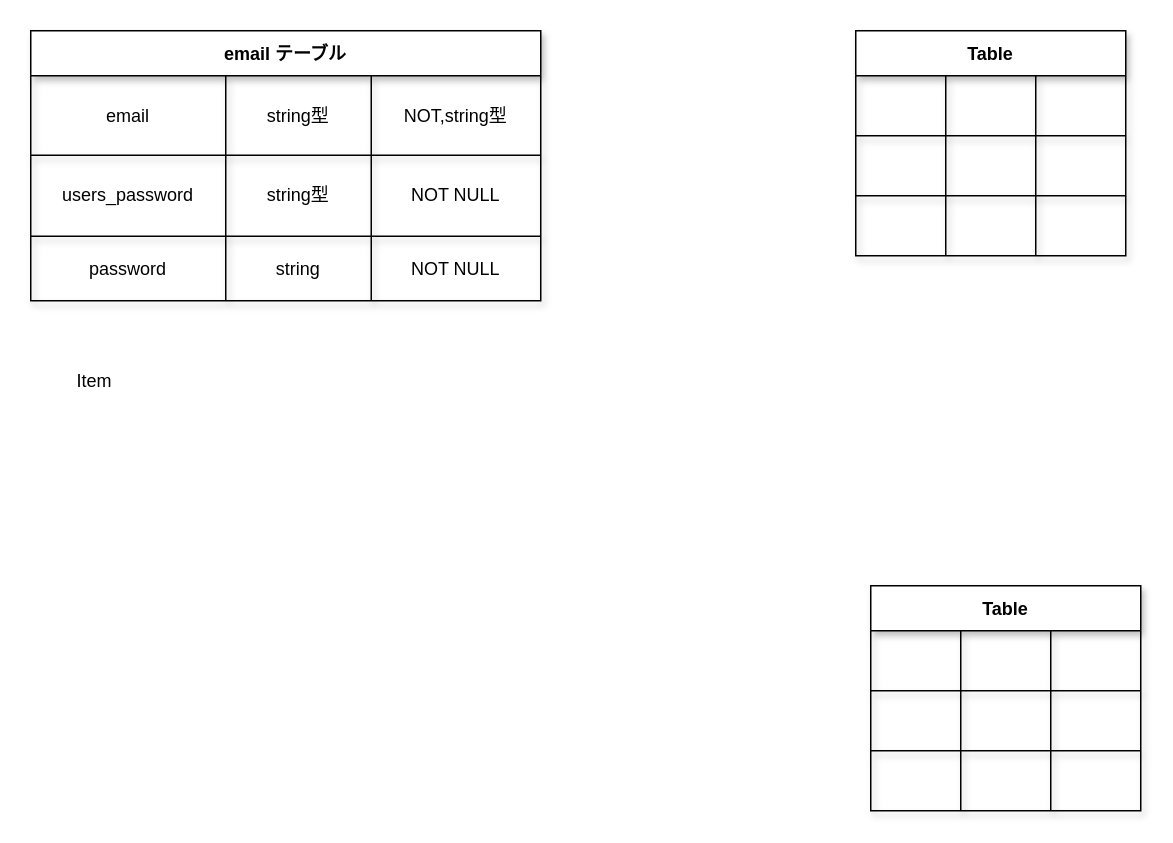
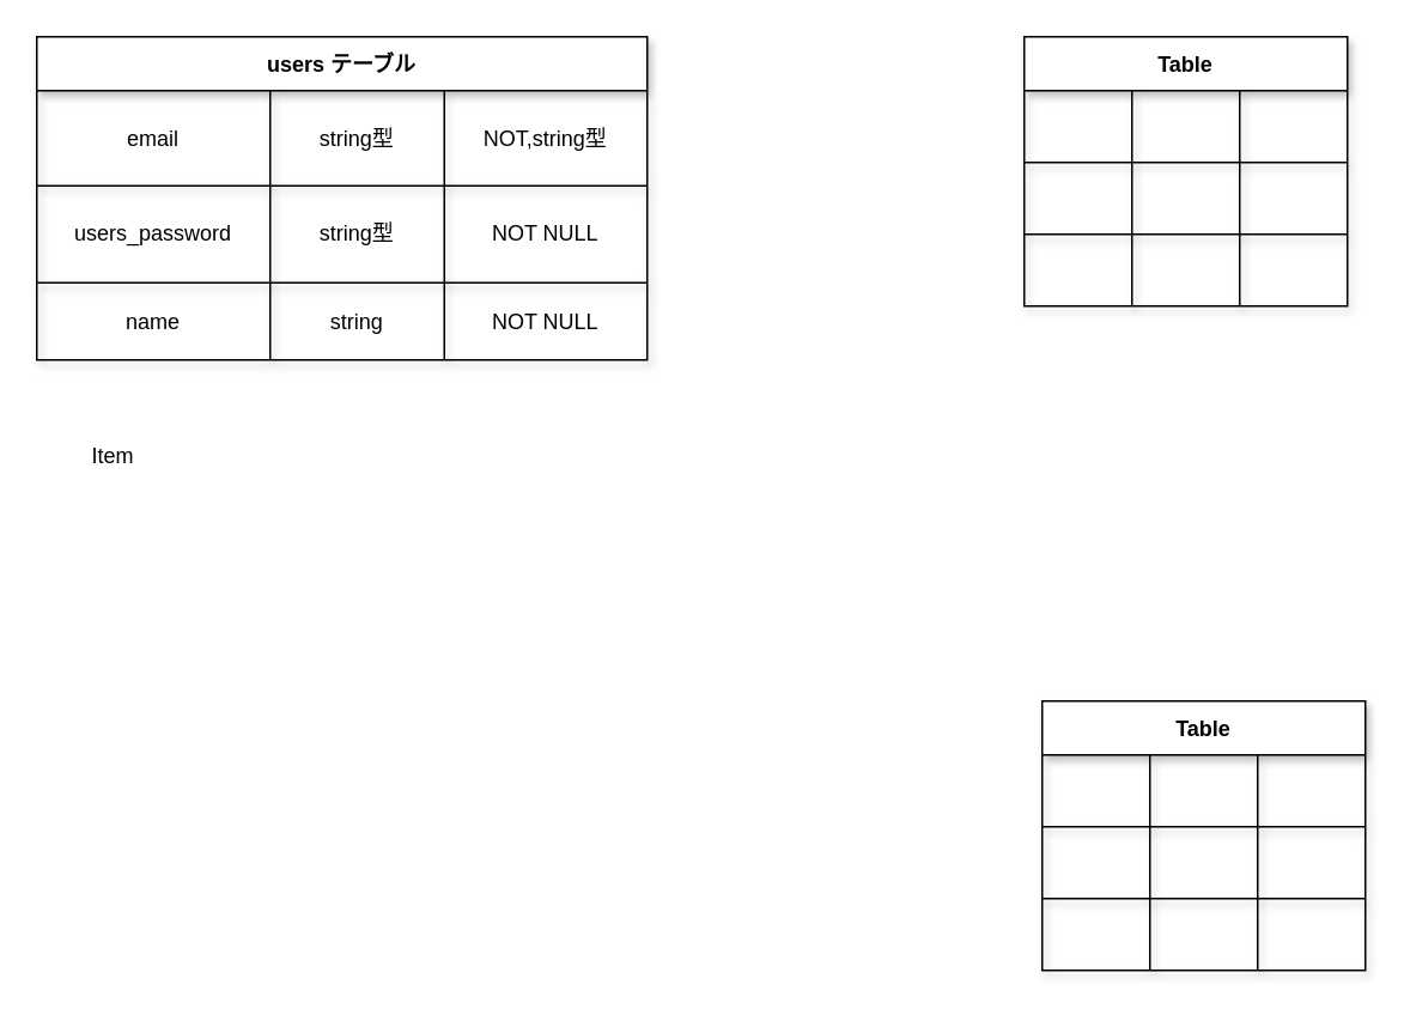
  <mxCell id="0" />
  <mxCell id="1" parent="0" />
- <mxCell id="2" value="email テーブル" style="shape=table;startSize=30;container=1;collapsible=0;childLayout=tableLayout;fontStyle=1;align=center;shadow=1;strokeColor=default;" vertex="1" parent="1"><mxGeometry x="20" y="20" width="340" height="180" as="geometry" /></mxCell>
+ <mxCell id="2" value="users テーブル" style="shape=table;startSize=30;container=1;collapsible=0;childLayout=tableLayout;fontStyle=1;align=center;shadow=1;strokeColor=default;" vertex="1" parent="1"><mxGeometry x="20" y="20" width="340" height="180" as="geometry" /></mxCell>
  <mxCell id="3" value="" style="shape=tableRow;horizontal=0;startSize=0;swimlaneHead=0;swimlaneBody=0;top=0;left=0;bottom=0;right=0;collapsible=0;dropTarget=0;fillColor=none;points=[[0,0.5],[1,0.5]];portConstraint=eastwest;shadow=1;strokeColor=default;" vertex="1" parent="2"><mxGeometry y="30" width="340" height="53" as="geometry" /></mxCell>
  <mxCell id="4" value="email" style="shape=partialRectangle;html=1;whiteSpace=wrap;connectable=0;fillColor=none;top=0;left=0;bottom=0;right=0;overflow=hidden;shadow=1;strokeColor=default;" vertex="1" parent="3"><mxGeometry width="130" height="53" as="geometry"><mxRectangle width="130" height="53" as="alternateBounds" /></mxGeometry></mxCell>
  <mxCell id="5" value="string型" style="shape=partialRectangle;html=1;whiteSpace=wrap;connectable=0;fillColor=none;top=0;left=0;bottom=0;right=0;overflow=hidden;shadow=1;strokeColor=default;" vertex="1" parent="3"><mxGeometry x="130" width="97" height="53" as="geometry"><mxRectangle width="97" height="53" as="alternateBounds" /></mxGeometry></mxCell>
  <mxCell id="6" value="NOT,string型" style="shape=partialRectangle;html=1;whiteSpace=wrap;connectable=0;fillColor=none;top=0;left=0;bottom=0;right=0;overflow=hidden;shadow=1;strokeColor=default;" vertex="1" parent="3"><mxGeometry x="227" width="113" height="53" as="geometry"><mxRectangle width="113" height="53" as="alternateBounds" /></mxGeometry></mxCell>
  <mxCell id="7" value="" style="shape=tableRow;horizontal=0;startSize=0;swimlaneHead=0;swimlaneBody=0;top=0;left=0;bottom=0;right=0;collapsible=0;dropTarget=0;fillColor=none;points=[[0,0.5],[1,0.5]];portConstraint=eastwest;shadow=1;strokeColor=default;" vertex="1" parent="2"><mxGeometry y="83" width="340" height="54" as="geometry" /></mxCell>
  <mxCell id="8" value="users_password" style="shape=partialRectangle;html=1;whiteSpace=wrap;connectable=0;fillColor=none;top=0;left=0;bottom=0;right=0;overflow=hidden;shadow=1;strokeColor=default;" vertex="1" parent="7"><mxGeometry width="130" height="54" as="geometry"><mxRectangle width="130" height="54" as="alternateBounds" /></mxGeometry></mxCell>
  <mxCell id="9" value="string型" style="shape=partialRectangle;html=1;whiteSpace=wrap;connectable=0;fillColor=none;top=0;left=0;bottom=0;right=0;overflow=hidden;shadow=1;strokeColor=default;" vertex="1" parent="7"><mxGeometry x="130" width="97" height="54" as="geometry"><mxRectangle width="97" height="54" as="alternateBounds" /></mxGeometry></mxCell>
  <mxCell id="10" value="NOT NULL" style="shape=partialRectangle;html=1;whiteSpace=wrap;connectable=0;fillColor=none;top=0;left=0;bottom=0;right=0;overflow=hidden;shadow=1;strokeColor=default;" vertex="1" parent="7"><mxGeometry x="227" width="113" height="54" as="geometry"><mxRectangle width="113" height="54" as="alternateBounds" /></mxGeometry></mxCell>
  <mxCell id="11" value="" style="shape=tableRow;horizontal=0;startSize=0;swimlaneHead=0;swimlaneBody=0;top=0;left=0;bottom=0;right=0;collapsible=0;dropTarget=0;fillColor=none;points=[[0,0.5],[1,0.5]];portConstraint=eastwest;shadow=1;strokeColor=default;" vertex="1" parent="2"><mxGeometry y="137" width="340" height="43" as="geometry" /></mxCell>
- <mxCell id="12" value="password" style="shape=partialRectangle;html=1;whiteSpace=wrap;connectable=0;fillColor=none;top=0;left=0;bottom=0;right=0;overflow=hidden;shadow=1;strokeColor=default;" vertex="1" parent="11"><mxGeometry width="130" height="43" as="geometry"><mxRectangle width="130" height="43" as="alternateBounds" /></mxGeometry></mxCell>
+ <mxCell id="12" value="name" style="shape=partialRectangle;html=1;whiteSpace=wrap;connectable=0;fillColor=none;top=0;left=0;bottom=0;right=0;overflow=hidden;shadow=1;strokeColor=default;" vertex="1" parent="11"><mxGeometry width="130" height="43" as="geometry"><mxRectangle width="130" height="43" as="alternateBounds" /></mxGeometry></mxCell>
  <mxCell id="13" value="string" style="shape=partialRectangle;html=1;whiteSpace=wrap;connectable=0;fillColor=none;top=0;left=0;bottom=0;right=0;overflow=hidden;shadow=1;strokeColor=default;" vertex="1" parent="11"><mxGeometry x="130" width="97" height="43" as="geometry"><mxRectangle width="97" height="43" as="alternateBounds" /></mxGeometry></mxCell>
  <mxCell id="14" value="NOT NULL" style="shape=partialRectangle;html=1;whiteSpace=wrap;connectable=0;fillColor=none;top=0;left=0;bottom=0;right=0;overflow=hidden;shadow=1;strokeColor=default;" vertex="1" parent="11"><mxGeometry x="227" width="113" height="43" as="geometry"><mxRectangle width="113" height="43" as="alternateBounds" /></mxGeometry></mxCell>
  <mxCell id="15" value="Table" style="shape=table;startSize=30;container=1;collapsible=0;childLayout=tableLayout;fontStyle=1;align=center;shadow=1;strokeColor=default;" vertex="1" parent="1"><mxGeometry x="570" y="20" width="180" height="150" as="geometry" /></mxCell>
  <mxCell id="16" value="" style="shape=tableRow;horizontal=0;startSize=0;swimlaneHead=0;swimlaneBody=0;top=0;left=0;bottom=0;right=0;collapsible=0;dropTarget=0;fillColor=none;points=[[0,0.5],[1,0.5]];portConstraint=eastwest;shadow=1;strokeColor=default;" vertex="1" parent="15"><mxGeometry y="30" width="180" height="40" as="geometry" /></mxCell>
  <mxCell id="17" value="" style="shape=partialRectangle;html=1;whiteSpace=wrap;connectable=0;fillColor=none;top=0;left=0;bottom=0;right=0;overflow=hidden;shadow=1;strokeColor=default;" vertex="1" parent="16"><mxGeometry width="60" height="40" as="geometry"><mxRectangle width="60" height="40" as="alternateBounds" /></mxGeometry></mxCell>
  <mxCell id="18" value="" style="shape=partialRectangle;html=1;whiteSpace=wrap;connectable=0;fillColor=none;top=0;left=0;bottom=0;right=0;overflow=hidden;shadow=1;strokeColor=default;" vertex="1" parent="16"><mxGeometry x="60" width="60" height="40" as="geometry"><mxRectangle width="60" height="40" as="alternateBounds" /></mxGeometry></mxCell>
  <mxCell id="19" value="" style="shape=partialRectangle;html=1;whiteSpace=wrap;connectable=0;fillColor=none;top=0;left=0;bottom=0;right=0;overflow=hidden;shadow=1;strokeColor=default;" vertex="1" parent="16"><mxGeometry x="120" width="60" height="40" as="geometry"><mxRectangle width="60" height="40" as="alternateBounds" /></mxGeometry></mxCell>
  <mxCell id="20" value="" style="shape=tableRow;horizontal=0;startSize=0;swimlaneHead=0;swimlaneBody=0;top=0;left=0;bottom=0;right=0;collapsible=0;dropTarget=0;fillColor=none;points=[[0,0.5],[1,0.5]];portConstraint=eastwest;shadow=1;strokeColor=default;" vertex="1" parent="15"><mxGeometry y="70" width="180" height="40" as="geometry" /></mxCell>
  <mxCell id="21" value="" style="shape=partialRectangle;html=1;whiteSpace=wrap;connectable=0;fillColor=none;top=0;left=0;bottom=0;right=0;overflow=hidden;shadow=1;strokeColor=default;" vertex="1" parent="20"><mxGeometry width="60" height="40" as="geometry"><mxRectangle width="60" height="40" as="alternateBounds" /></mxGeometry></mxCell>
  <mxCell id="22" value="" style="shape=partialRectangle;html=1;whiteSpace=wrap;connectable=0;fillColor=none;top=0;left=0;bottom=0;right=0;overflow=hidden;shadow=1;strokeColor=default;" vertex="1" parent="20"><mxGeometry x="60" width="60" height="40" as="geometry"><mxRectangle width="60" height="40" as="alternateBounds" /></mxGeometry></mxCell>
  <mxCell id="23" value="" style="shape=partialRectangle;html=1;whiteSpace=wrap;connectable=0;fillColor=none;top=0;left=0;bottom=0;right=0;overflow=hidden;shadow=1;strokeColor=default;" vertex="1" parent="20"><mxGeometry x="120" width="60" height="40" as="geometry"><mxRectangle width="60" height="40" as="alternateBounds" /></mxGeometry></mxCell>
  <mxCell id="24" value="" style="shape=tableRow;horizontal=0;startSize=0;swimlaneHead=0;swimlaneBody=0;top=0;left=0;bottom=0;right=0;collapsible=0;dropTarget=0;fillColor=none;points=[[0,0.5],[1,0.5]];portConstraint=eastwest;shadow=1;strokeColor=default;" vertex="1" parent="15"><mxGeometry y="110" width="180" height="40" as="geometry" /></mxCell>
  <mxCell id="25" value="" style="shape=partialRectangle;html=1;whiteSpace=wrap;connectable=0;fillColor=none;top=0;left=0;bottom=0;right=0;overflow=hidden;shadow=1;strokeColor=default;" vertex="1" parent="24"><mxGeometry width="60" height="40" as="geometry"><mxRectangle width="60" height="40" as="alternateBounds" /></mxGeometry></mxCell>
  <mxCell id="26" value="" style="shape=partialRectangle;html=1;whiteSpace=wrap;connectable=0;fillColor=none;top=0;left=0;bottom=0;right=0;overflow=hidden;shadow=1;strokeColor=default;" vertex="1" parent="24"><mxGeometry x="60" width="60" height="40" as="geometry"><mxRectangle width="60" height="40" as="alternateBounds" /></mxGeometry></mxCell>
  <mxCell id="27" value="" style="shape=partialRectangle;html=1;whiteSpace=wrap;connectable=0;fillColor=none;top=0;left=0;bottom=0;right=0;overflow=hidden;shadow=1;strokeColor=default;" vertex="1" parent="24"><mxGeometry x="120" width="60" height="40" as="geometry"><mxRectangle width="60" height="40" as="alternateBounds" /></mxGeometry></mxCell>
  <mxCell id="28" value="Table" style="shape=table;startSize=30;container=1;collapsible=0;childLayout=tableLayout;fontStyle=1;align=center;shadow=1;strokeColor=default;" vertex="1" parent="1"><mxGeometry x="580" y="390" width="180" height="150" as="geometry" /></mxCell>
  <mxCell id="29" value="" style="shape=tableRow;horizontal=0;startSize=0;swimlaneHead=0;swimlaneBody=0;top=0;left=0;bottom=0;right=0;collapsible=0;dropTarget=0;fillColor=none;points=[[0,0.5],[1,0.5]];portConstraint=eastwest;shadow=1;strokeColor=default;" vertex="1" parent="28"><mxGeometry y="30" width="180" height="40" as="geometry" /></mxCell>
  <mxCell id="30" value="" style="shape=partialRectangle;html=1;whiteSpace=wrap;connectable=0;fillColor=none;top=0;left=0;bottom=0;right=0;overflow=hidden;shadow=1;strokeColor=default;" vertex="1" parent="29"><mxGeometry width="60" height="40" as="geometry"><mxRectangle width="60" height="40" as="alternateBounds" /></mxGeometry></mxCell>
  <mxCell id="31" value="" style="shape=partialRectangle;html=1;whiteSpace=wrap;connectable=0;fillColor=none;top=0;left=0;bottom=0;right=0;overflow=hidden;shadow=1;strokeColor=default;" vertex="1" parent="29"><mxGeometry x="60" width="60" height="40" as="geometry"><mxRectangle width="60" height="40" as="alternateBounds" /></mxGeometry></mxCell>
  <mxCell id="32" value="" style="shape=partialRectangle;html=1;whiteSpace=wrap;connectable=0;fillColor=none;top=0;left=0;bottom=0;right=0;overflow=hidden;shadow=1;strokeColor=default;" vertex="1" parent="29"><mxGeometry x="120" width="60" height="40" as="geometry"><mxRectangle width="60" height="40" as="alternateBounds" /></mxGeometry></mxCell>
  <mxCell id="33" value="" style="shape=tableRow;horizontal=0;startSize=0;swimlaneHead=0;swimlaneBody=0;top=0;left=0;bottom=0;right=0;collapsible=0;dropTarget=0;fillColor=none;points=[[0,0.5],[1,0.5]];portConstraint=eastwest;shadow=1;strokeColor=default;" vertex="1" parent="28"><mxGeometry y="70" width="180" height="40" as="geometry" /></mxCell>
  <mxCell id="34" value="" style="shape=partialRectangle;html=1;whiteSpace=wrap;connectable=0;fillColor=none;top=0;left=0;bottom=0;right=0;overflow=hidden;shadow=1;strokeColor=default;" vertex="1" parent="33"><mxGeometry width="60" height="40" as="geometry"><mxRectangle width="60" height="40" as="alternateBounds" /></mxGeometry></mxCell>
  <mxCell id="35" value="" style="shape=partialRectangle;html=1;whiteSpace=wrap;connectable=0;fillColor=none;top=0;left=0;bottom=0;right=0;overflow=hidden;shadow=1;strokeColor=default;" vertex="1" parent="33"><mxGeometry x="60" width="60" height="40" as="geometry"><mxRectangle width="60" height="40" as="alternateBounds" /></mxGeometry></mxCell>
  <mxCell id="36" value="" style="shape=partialRectangle;html=1;whiteSpace=wrap;connectable=0;fillColor=none;top=0;left=0;bottom=0;right=0;overflow=hidden;shadow=1;strokeColor=default;" vertex="1" parent="33"><mxGeometry x="120" width="60" height="40" as="geometry"><mxRectangle width="60" height="40" as="alternateBounds" /></mxGeometry></mxCell>
  <mxCell id="37" value="" style="shape=tableRow;horizontal=0;startSize=0;swimlaneHead=0;swimlaneBody=0;top=0;left=0;bottom=0;right=0;collapsible=0;dropTarget=0;fillColor=none;points=[[0,0.5],[1,0.5]];portConstraint=eastwest;shadow=1;strokeColor=default;" vertex="1" parent="28"><mxGeometry y="110" width="180" height="40" as="geometry" /></mxCell>
  <mxCell id="38" value="" style="shape=partialRectangle;html=1;whiteSpace=wrap;connectable=0;fillColor=none;top=0;left=0;bottom=0;right=0;overflow=hidden;shadow=1;strokeColor=default;" vertex="1" parent="37"><mxGeometry width="60" height="40" as="geometry"><mxRectangle width="60" height="40" as="alternateBounds" /></mxGeometry></mxCell>
  <mxCell id="39" value="" style="shape=partialRectangle;html=1;whiteSpace=wrap;connectable=0;fillColor=none;top=0;left=0;bottom=0;right=0;overflow=hidden;shadow=1;strokeColor=default;" vertex="1" parent="37"><mxGeometry x="60" width="60" height="40" as="geometry"><mxRectangle width="60" height="40" as="alternateBounds" /></mxGeometry></mxCell>
  <mxCell id="40" value="" style="shape=partialRectangle;html=1;whiteSpace=wrap;connectable=0;fillColor=none;top=0;left=0;bottom=0;right=0;overflow=hidden;shadow=1;strokeColor=default;" vertex="1" parent="37"><mxGeometry x="120" width="60" height="40" as="geometry"><mxRectangle width="60" height="40" as="alternateBounds" /></mxGeometry></mxCell>
  <mxCell id="41" value="Item" style="text;strokeColor=none;fillColor=none;spacingLeft=4;spacingRight=4;overflow=hidden;rotatable=0;points=[[0,0.5],[1,0.5]];portConstraint=eastwest;fontSize=12;shadow=1;" vertex="1" parent="1"><mxGeometry x="45" y="240" width="340" height="80" as="geometry" /></mxCell>
